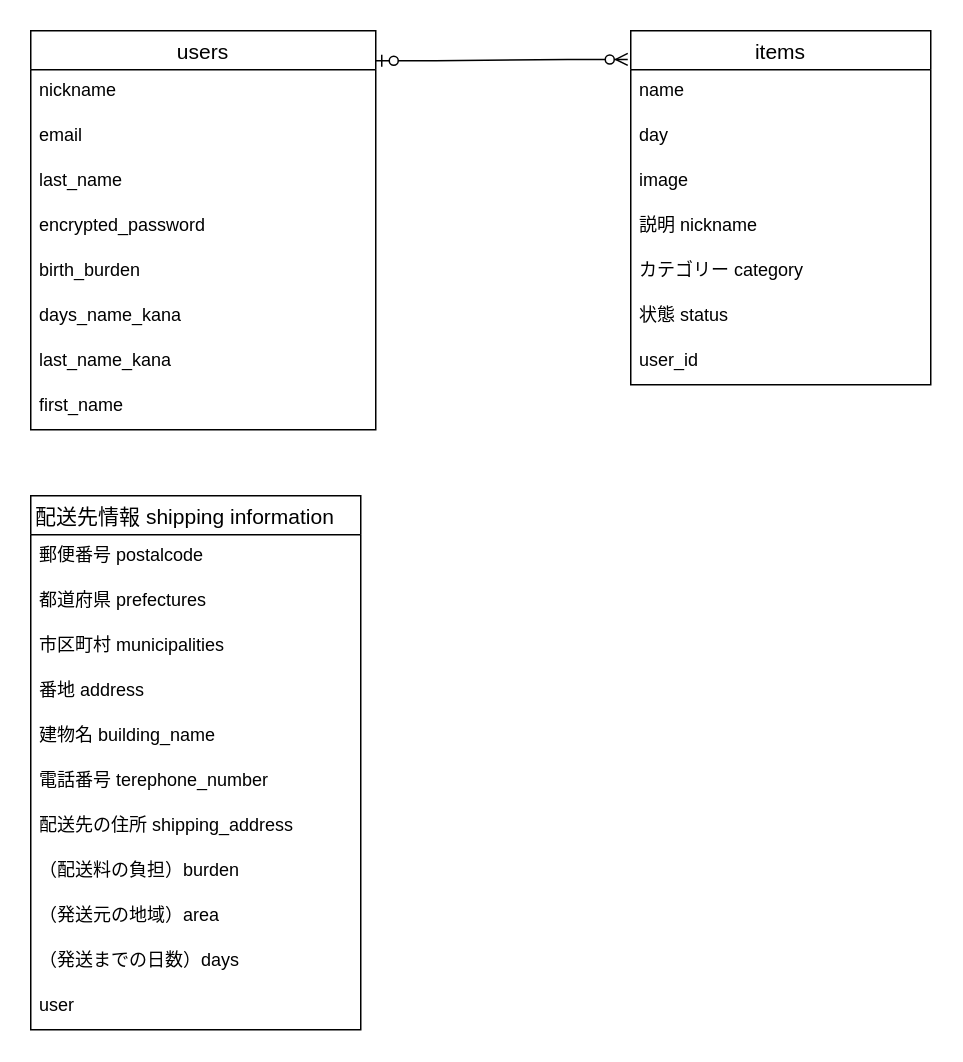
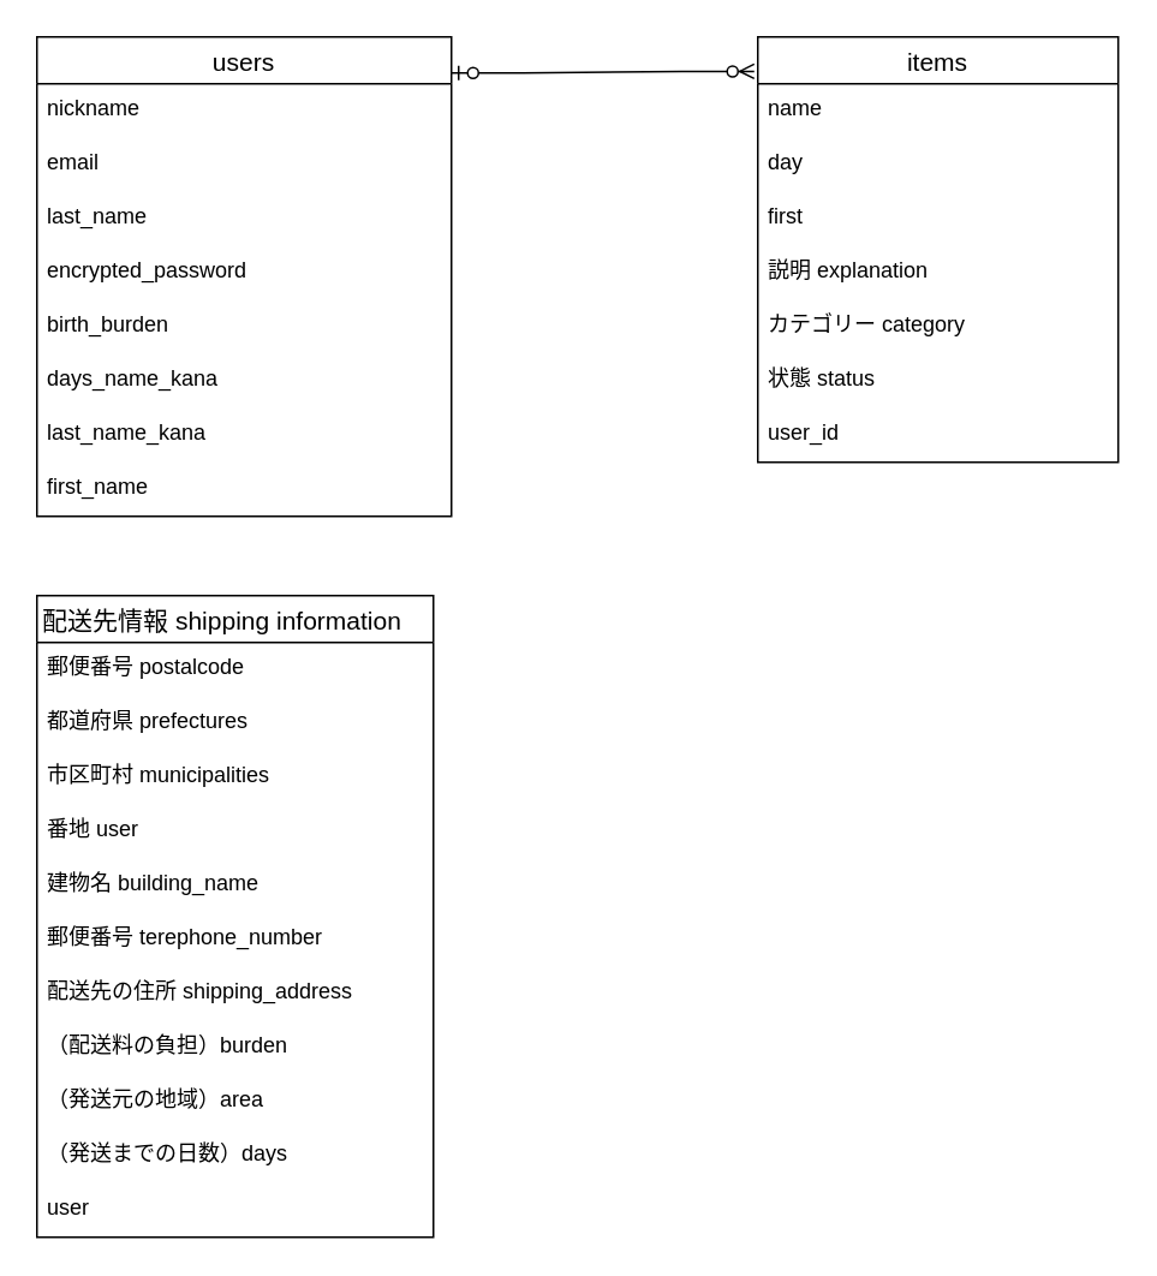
  <mxCell id="0" />
  <mxCell id="1" parent="0" />
  <mxCell id="2" value="users" style="swimlane;fontStyle=0;childLayout=stackLayout;horizontal=1;startSize=26;horizontalStack=0;resizeParent=1;resizeParentMax=0;resizeLast=0;collapsible=1;marginBottom=0;align=center;fontSize=14;direction=east;" vertex="1" parent="1"><mxGeometry x="20" y="20" width="230" height="266" as="geometry" /></mxCell>
  <mxCell id="3" value="nickname" style="text;strokeColor=none;fillColor=none;spacingLeft=4;spacingRight=4;overflow=hidden;rotatable=0;points=[[0,0.5],[1,0.5]];portConstraint=eastwest;fontSize=12;" vertex="1" parent="2"><mxGeometry y="26" width="230" height="30" as="geometry" /></mxCell>
  <mxCell id="4" value="email" style="text;strokeColor=none;fillColor=none;spacingLeft=4;spacingRight=4;overflow=hidden;rotatable=0;points=[[0,0.5],[1,0.5]];portConstraint=eastwest;fontSize=12;" vertex="1" parent="2"><mxGeometry y="56" width="230" height="30" as="geometry" /></mxCell>
  <mxCell id="5" value="last_name" style="text;strokeColor=none;fillColor=none;spacingLeft=4;spacingRight=4;overflow=hidden;rotatable=0;points=[[0,0.5],[1,0.5]];portConstraint=eastwest;fontSize=12;" vertex="1" parent="2"><mxGeometry y="86" width="230" height="30" as="geometry" /></mxCell>
  <mxCell id="6" value="encrypted_password" style="text;strokeColor=none;fillColor=none;spacingLeft=4;spacingRight=4;overflow=hidden;rotatable=0;points=[[0,0.5],[1,0.5]];portConstraint=eastwest;fontSize=12;" vertex="1" parent="2"><mxGeometry y="116" width="230" height="30" as="geometry" /></mxCell>
  <mxCell id="7" value="birth_burden" style="text;strokeColor=none;fillColor=none;spacingLeft=4;spacingRight=4;overflow=hidden;rotatable=0;points=[[0,0.5],[1,0.5]];portConstraint=eastwest;fontSize=12;" vertex="1" parent="2"><mxGeometry y="146" width="230" height="30" as="geometry" /></mxCell>
  <mxCell id="8" value="days_name_kana" style="text;strokeColor=none;fillColor=none;spacingLeft=4;spacingRight=4;overflow=hidden;rotatable=0;points=[[0,0.5],[1,0.5]];portConstraint=eastwest;fontSize=12;" vertex="1" parent="2"><mxGeometry y="176" width="230" height="30" as="geometry" /></mxCell>
  <mxCell id="9" value="last_name_kana" style="text;strokeColor=none;fillColor=none;spacingLeft=4;spacingRight=4;overflow=hidden;rotatable=0;points=[[0,0.5],[1,0.5]];portConstraint=eastwest;fontSize=12;" vertex="1" parent="2"><mxGeometry y="206" width="230" height="30" as="geometry" /></mxCell>
  <mxCell id="10" value="first_name" style="text;strokeColor=none;fillColor=none;spacingLeft=4;spacingRight=4;overflow=hidden;rotatable=0;points=[[0,0.5],[1,0.5]];portConstraint=eastwest;fontSize=12;" vertex="1" parent="2"><mxGeometry y="236" width="230" height="30" as="geometry" /></mxCell>
  <mxCell id="11" value="items" style="swimlane;fontStyle=0;childLayout=stackLayout;horizontal=1;startSize=26;horizontalStack=0;resizeParent=1;resizeParentMax=0;resizeLast=0;collapsible=1;marginBottom=0;align=center;fontSize=14;" vertex="1" parent="1"><mxGeometry x="420" y="20" width="200" height="236" as="geometry" /></mxCell>
  <mxCell id="12" value="name" style="text;strokeColor=none;fillColor=none;spacingLeft=4;spacingRight=4;overflow=hidden;rotatable=0;points=[[0,0.5],[1,0.5]];portConstraint=eastwest;fontSize=12;" vertex="1" parent="11"><mxGeometry y="26" width="200" height="30" as="geometry" /></mxCell>
  <mxCell id="13" value="day" style="text;strokeColor=none;fillColor=none;spacingLeft=4;spacingRight=4;overflow=hidden;rotatable=0;points=[[0,0.5],[1,0.5]];portConstraint=eastwest;fontSize=12;" vertex="1" parent="11"><mxGeometry y="56" width="200" height="30" as="geometry" /></mxCell>
- <mxCell id="14" value="image" style="text;strokeColor=none;fillColor=none;spacingLeft=4;spacingRight=4;overflow=hidden;rotatable=0;points=[[0,0.5],[1,0.5]];portConstraint=eastwest;fontSize=12;" vertex="1" parent="11"><mxGeometry y="86" width="200" height="30" as="geometry" /></mxCell>
- <mxCell id="15" value="説明 nickname" style="text;strokeColor=none;fillColor=none;spacingLeft=4;spacingRight=4;overflow=hidden;rotatable=0;points=[[0,0.5],[1,0.5]];portConstraint=eastwest;fontSize=12;" vertex="1" parent="11"><mxGeometry y="116" width="200" height="30" as="geometry" /></mxCell>
+ <mxCell id="14" value="first" style="text;strokeColor=none;fillColor=none;spacingLeft=4;spacingRight=4;overflow=hidden;rotatable=0;points=[[0,0.5],[1,0.5]];portConstraint=eastwest;fontSize=12;" vertex="1" parent="11"><mxGeometry y="86" width="200" height="30" as="geometry" /></mxCell>
+ <mxCell id="15" value="説明 explanation" style="text;strokeColor=none;fillColor=none;spacingLeft=4;spacingRight=4;overflow=hidden;rotatable=0;points=[[0,0.5],[1,0.5]];portConstraint=eastwest;fontSize=12;" vertex="1" parent="11"><mxGeometry y="116" width="200" height="30" as="geometry" /></mxCell>
  <mxCell id="16" value="カテゴリー category" style="text;strokeColor=none;fillColor=none;spacingLeft=4;spacingRight=4;overflow=hidden;rotatable=0;points=[[0,0.5],[1,0.5]];portConstraint=eastwest;fontSize=12;" vertex="1" parent="11"><mxGeometry y="146" width="200" height="30" as="geometry" /></mxCell>
  <mxCell id="17" value="状態 status" style="text;strokeColor=none;fillColor=none;spacingLeft=4;spacingRight=4;overflow=hidden;rotatable=0;points=[[0,0.5],[1,0.5]];portConstraint=eastwest;fontSize=12;" vertex="1" parent="11"><mxGeometry y="176" width="200" height="30" as="geometry" /></mxCell>
  <mxCell id="18" value="user_id" style="text;strokeColor=none;fillColor=none;spacingLeft=4;spacingRight=4;overflow=hidden;rotatable=0;points=[[0,0.5],[1,0.5]];portConstraint=eastwest;fontSize=12;" vertex="1" parent="11"><mxGeometry y="206" width="200" height="30" as="geometry" /></mxCell>
  <mxCell id="19" value="配送先情報 shipping information　" style="swimlane;fontStyle=0;childLayout=stackLayout;horizontal=1;startSize=26;horizontalStack=0;resizeParent=1;resizeParentMax=0;resizeLast=0;collapsible=1;marginBottom=0;align=center;fontSize=14;" vertex="1" parent="1"><mxGeometry x="20" y="330" width="220" height="356" as="geometry" /></mxCell>
  <mxCell id="20" value="郵便番号 postalcode" style="text;strokeColor=none;fillColor=none;spacingLeft=4;spacingRight=4;overflow=hidden;rotatable=0;points=[[0,0.5],[1,0.5]];portConstraint=eastwest;fontSize=12;" vertex="1" parent="19"><mxGeometry y="26" width="220" height="30" as="geometry" /></mxCell>
  <mxCell id="21" value="都道府県 prefectures" style="text;strokeColor=none;fillColor=none;spacingLeft=4;spacingRight=4;overflow=hidden;rotatable=0;points=[[0,0.5],[1,0.5]];portConstraint=eastwest;fontSize=12;" vertex="1" parent="19"><mxGeometry y="56" width="220" height="30" as="geometry" /></mxCell>
  <mxCell id="22" value="市区町村 municipalities" style="text;strokeColor=none;fillColor=none;spacingLeft=4;spacingRight=4;overflow=hidden;rotatable=0;points=[[0,0.5],[1,0.5]];portConstraint=eastwest;fontSize=12;" vertex="1" parent="19"><mxGeometry y="86" width="220" height="30" as="geometry" /></mxCell>
- <mxCell id="23" value="番地 address" style="text;strokeColor=none;fillColor=none;spacingLeft=4;spacingRight=4;overflow=hidden;rotatable=0;points=[[0,0.5],[1,0.5]];portConstraint=eastwest;fontSize=12;" vertex="1" parent="19"><mxGeometry y="116" width="220" height="30" as="geometry" /></mxCell>
+ <mxCell id="23" value="番地 user" style="text;strokeColor=none;fillColor=none;spacingLeft=4;spacingRight=4;overflow=hidden;rotatable=0;points=[[0,0.5],[1,0.5]];portConstraint=eastwest;fontSize=12;" vertex="1" parent="19"><mxGeometry y="116" width="220" height="30" as="geometry" /></mxCell>
  <mxCell id="24" value="建物名 building_name" style="text;strokeColor=none;fillColor=none;spacingLeft=4;spacingRight=4;overflow=hidden;rotatable=0;points=[[0,0.5],[1,0.5]];portConstraint=eastwest;fontSize=12;" vertex="1" parent="19"><mxGeometry y="146" width="220" height="30" as="geometry" /></mxCell>
- <mxCell id="25" value="電話番号 terephone_number" style="text;strokeColor=none;fillColor=none;spacingLeft=4;spacingRight=4;overflow=hidden;rotatable=0;points=[[0,0.5],[1,0.5]];portConstraint=eastwest;fontSize=12;" vertex="1" parent="19"><mxGeometry y="176" width="220" height="30" as="geometry" /></mxCell>
+ <mxCell id="25" value="郵便番号 terephone_number" style="text;strokeColor=none;fillColor=none;spacingLeft=4;spacingRight=4;overflow=hidden;rotatable=0;points=[[0,0.5],[1,0.5]];portConstraint=eastwest;fontSize=12;" vertex="1" parent="19"><mxGeometry y="176" width="220" height="30" as="geometry" /></mxCell>
  <mxCell id="26" value="配送先の住所 shipping_address" style="text;strokeColor=none;fillColor=none;spacingLeft=4;spacingRight=4;overflow=hidden;rotatable=0;points=[[0,0.5],[1,0.5]];portConstraint=eastwest;fontSize=12;" vertex="1" parent="19"><mxGeometry y="206" width="220" height="30" as="geometry" /></mxCell>
  <mxCell id="27" value="（配送料の負担）burden" style="text;strokeColor=none;fillColor=none;spacingLeft=4;spacingRight=4;overflow=hidden;rotatable=0;points=[[0,0.5],[1,0.5]];portConstraint=eastwest;fontSize=12;" vertex="1" parent="19"><mxGeometry y="236" width="220" height="30" as="geometry" /></mxCell>
  <mxCell id="28" value="（発送元の地域）area" style="text;strokeColor=none;fillColor=none;spacingLeft=4;spacingRight=4;overflow=hidden;rotatable=0;points=[[0,0.5],[1,0.5]];portConstraint=eastwest;fontSize=12;" vertex="1" parent="19"><mxGeometry y="266" width="220" height="30" as="geometry" /></mxCell>
  <mxCell id="29" value="（発送までの日数）days" style="text;strokeColor=none;fillColor=none;spacingLeft=4;spacingRight=4;overflow=hidden;rotatable=0;points=[[0,0.5],[1,0.5]];portConstraint=eastwest;fontSize=12;" vertex="1" parent="19"><mxGeometry y="296" width="220" height="30" as="geometry" /></mxCell>
  <mxCell id="30" value="user" style="text;strokeColor=none;fillColor=none;spacingLeft=4;spacingRight=4;overflow=hidden;rotatable=0;points=[[0,0.5],[1,0.5]];portConstraint=eastwest;fontSize=12;" vertex="1" parent="19"><mxGeometry y="326" width="220" height="30" as="geometry" /></mxCell>
  <mxCell id="31" value="" style="edgeStyle=entityRelationEdgeStyle;fontSize=12;html=1;endArrow=ERzeroToMany;startArrow=ERzeroToOne;entryX=-0.01;entryY=0.081;entryDx=0;entryDy=0;entryPerimeter=0;" edge="1" parent="1" target="11"><mxGeometry width="100" height="100" relative="1" as="geometry"><mxPoint x="250" y="40" as="sourcePoint" /><mxPoint x="350" y="-60" as="targetPoint" /></mxGeometry></mxCell>
